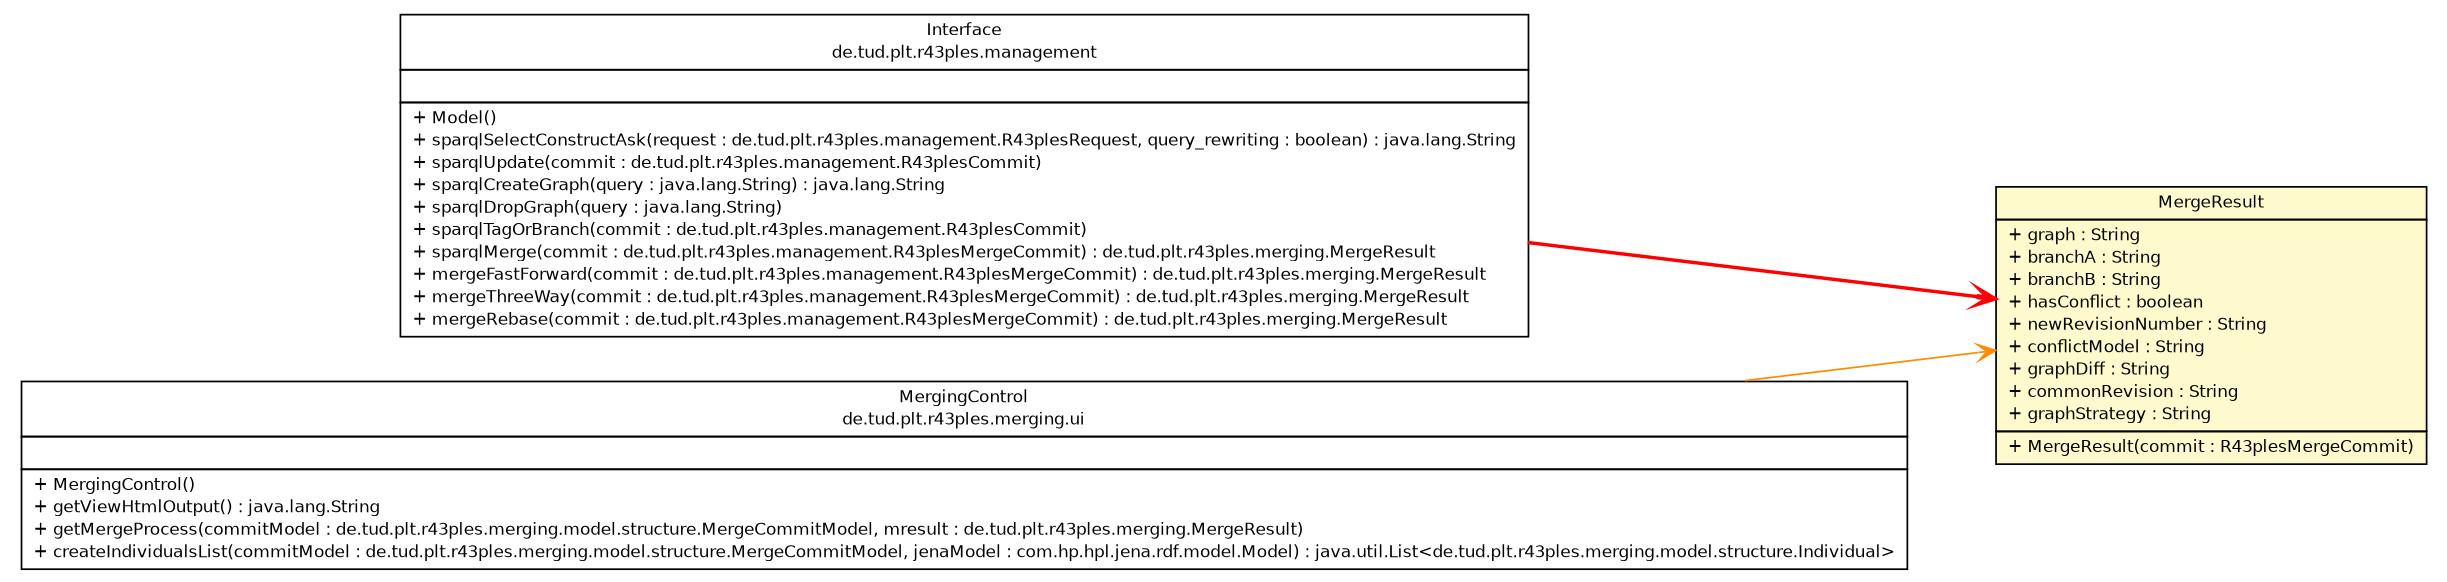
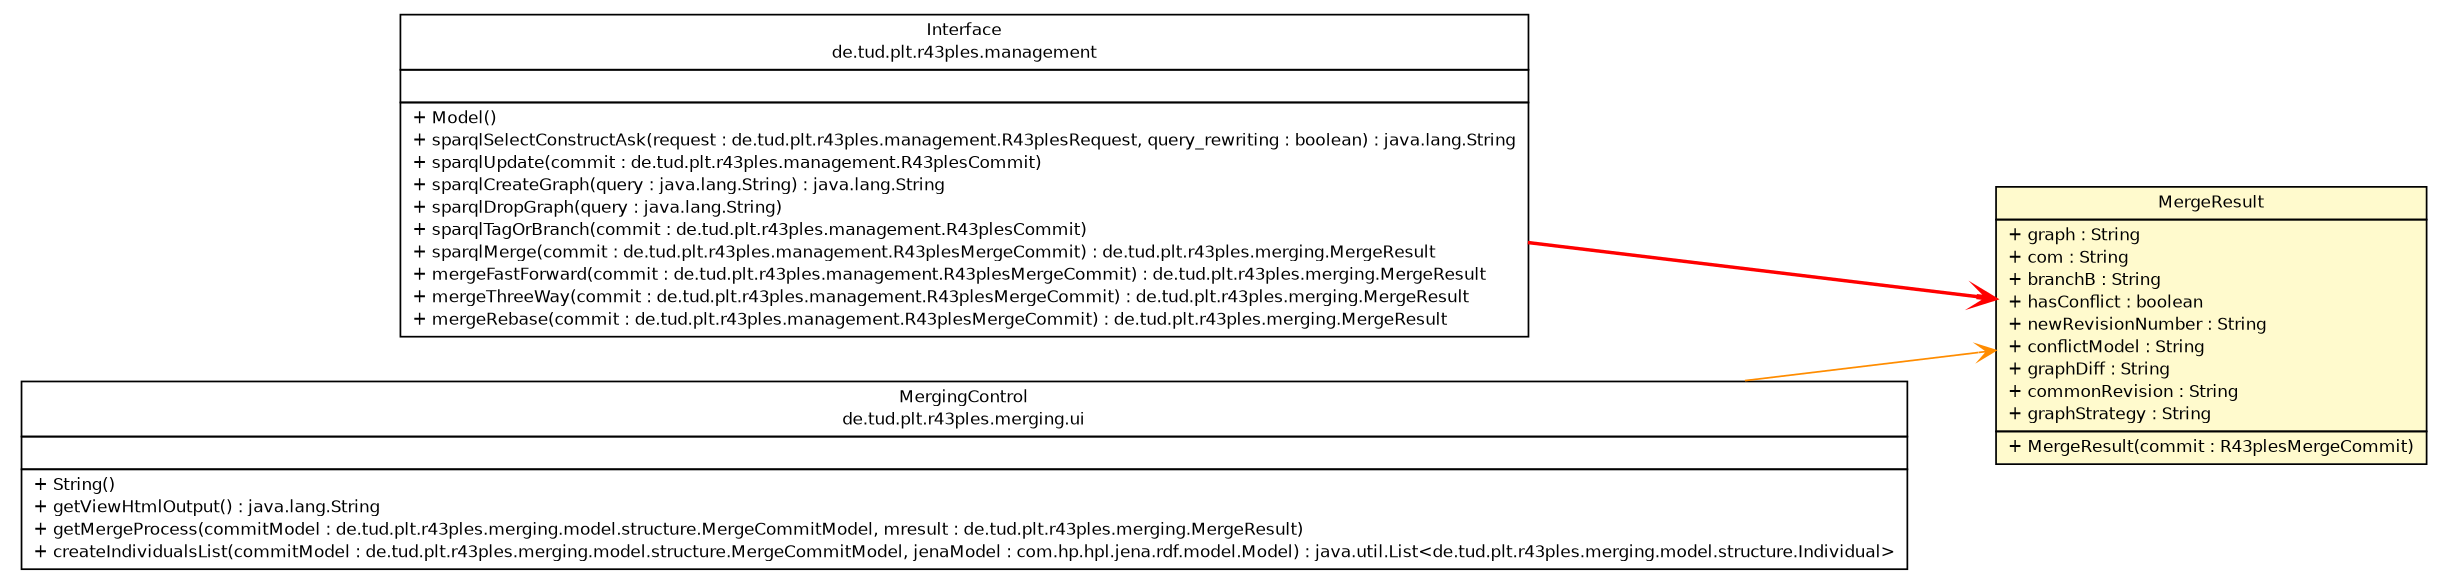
  digraph {
    nodesep=0.25
    rankdir=LR
    ranksep=0.5
    node [fontcolor=black fontname=Helvetica fontsize=10.0 shape=plaintext]
    edge [arrowhead=open fontcolor=black fontname=Helvetica fontsize=10.0 headport=p labelfontname=Helvetica labelfontsize=10 tailport=p]
    n1 [label=<<table title="de.tud.plt.r43ples.management.Interface" border="0" cellborder="1" cellspacing="0" cellpadding="2" port="p" href="../management/Interface.html"> 		<tr><td><table border="0" cellspacing="0" cellpadding="1"> <tr><td align="center" balign="center"> Interface </td></tr> <tr><td align="center" balign="center"> de.tud.plt.r43ples.management </td></tr> 		</table></td></tr> 		<tr><td><table border="0" cellspacing="0" cellpadding="1"> <tr><td align="left" balign="left">  </td></tr> 		</table></td></tr> 		<tr><td><table border="0" cellspacing="0" cellpadding="1"> <tr><td align="left" balign="left"> + Model() </td></tr> <tr><td align="left" balign="left"> + sparqlSelectConstructAsk(request : de.tud.plt.r43ples.management.R43plesRequest, query_rewriting : boolean) : java.lang.String </td></tr> <tr><td align="left" balign="left"> + sparqlUpdate(commit : de.tud.plt.r43ples.management.R43plesCommit) </td></tr> <tr><td align="left" balign="left"> + sparqlCreateGraph(query : java.lang.String) : java.lang.String </td></tr> <tr><td align="left" balign="left"> + sparqlDropGraph(query : java.lang.String) </td></tr> <tr><td align="left" balign="left"> + sparqlTagOrBranch(commit : de.tud.plt.r43ples.management.R43plesCommit) </td></tr> <tr><td align="left" balign="left"> + sparqlMerge(commit : de.tud.plt.r43ples.management.R43plesMergeCommit) : de.tud.plt.r43ples.merging.MergeResult </td></tr> <tr><td align="left" balign="left"> + mergeFastForward(commit : de.tud.plt.r43ples.management.R43plesMergeCommit) : de.tud.plt.r43ples.merging.MergeResult </td></tr> <tr><td align="left" balign="left"> + mergeThreeWay(commit : de.tud.plt.r43ples.management.R43plesMergeCommit) : de.tud.plt.r43ples.merging.MergeResult </td></tr> <tr><td align="left" balign="left"> + mergeRebase(commit : de.tud.plt.r43ples.management.R43plesMergeCommit) : de.tud.plt.r43ples.merging.MergeResult </td></tr> 		</table></td></tr> 		</table>>]
-   n2 [label=<<table title="de.tud.plt.r43ples.merging.MergeResult" border="0" cellborder="1" cellspacing="0" cellpadding="2" port="p" bgcolor="lemonChiffon" href="./MergeResult.html"> 		<tr><td><table border="0" cellspacing="0" cellpadding="1"> <tr><td align="center" balign="center"> MergeResult </td></tr> 		</table></td></tr> 		<tr><td><table border="0" cellspacing="0" cellpadding="1"> <tr><td align="left" balign="left"> + graph : String </td></tr> <tr><td align="left" balign="left"> + branchA : String </td></tr> <tr><td align="left" balign="left"> + branchB : String </td></tr> <tr><td align="left" balign="left"> + hasConflict : boolean </td></tr> <tr><td align="left" balign="left"> + newRevisionNumber : String </td></tr> <tr><td align="left" balign="left"> + conflictModel : String </td></tr> <tr><td align="left" balign="left"> + graphDiff : String </td></tr> <tr><td align="left" balign="left"> + commonRevision : String </td></tr> <tr><td align="left" balign="left"> + graphStrategy : String </td></tr> 		</table></td></tr> 		<tr><td><table border="0" cellspacing="0" cellpadding="1"> <tr><td align="left" balign="left"> + MergeResult(commit : R43plesMergeCommit) </td></tr> 		</table></td></tr> 		</table>>]
-   n3 [label=<<table title="de.tud.plt.r43ples.merging.ui.MergingControl" border="0" cellborder="1" cellspacing="0" cellpadding="2" port="p" href="./ui/MergingControl.html"> 		<tr><td><table border="0" cellspacing="0" cellpadding="1"> <tr><td align="center" balign="center"> MergingControl </td></tr> <tr><td align="center" balign="center"> de.tud.plt.r43ples.merging.ui </td></tr> 		</table></td></tr> 		<tr><td><table border="0" cellspacing="0" cellpadding="1"> <tr><td align="left" balign="left">  </td></tr> 		</table></td></tr> 		<tr><td><table border="0" cellspacing="0" cellpadding="1"> <tr><td align="left" balign="left"> + MergingControl() </td></tr> <tr><td align="left" balign="left"> + getViewHtmlOutput() : java.lang.String </td></tr> <tr><td align="left" balign="left"> + getMergeProcess(commitModel : de.tud.plt.r43ples.merging.model.structure.MergeCommitModel, mresult : de.tud.plt.r43ples.merging.MergeResult) </td></tr> <tr><td align="left" balign="left"> + createIndividualsList(commitModel : de.tud.plt.r43ples.merging.model.structure.MergeCommitModel, jenaModel : com.hp.hpl.jena.rdf.model.Model) : java.util.List&lt;de.tud.plt.r43ples.merging.model.structure.Individual&gt; </td></tr> 		</table></td></tr> 		</table>>]
+   n2 [label=<<table title="de.tud.plt.r43ples.merging.MergeResult" border="0" cellborder="1" cellspacing="0" cellpadding="2" port="p" bgcolor="lemonChiffon" href="./MergeResult.html"> 		<tr><td><table border="0" cellspacing="0" cellpadding="1"> <tr><td align="center" balign="center"> MergeResult </td></tr> 		</table></td></tr> 		<tr><td><table border="0" cellspacing="0" cellpadding="1"> <tr><td align="left" balign="left"> + graph : String </td></tr> <tr><td align="left" balign="left"> + com : String </td></tr> <tr><td align="left" balign="left"> + branchB : String </td></tr> <tr><td align="left" balign="left"> + hasConflict : boolean </td></tr> <tr><td align="left" balign="left"> + newRevisionNumber : String </td></tr> <tr><td align="left" balign="left"> + conflictModel : String </td></tr> <tr><td align="left" balign="left"> + graphDiff : String </td></tr> <tr><td align="left" balign="left"> + commonRevision : String </td></tr> <tr><td align="left" balign="left"> + graphStrategy : String </td></tr> 		</table></td></tr> 		<tr><td><table border="0" cellspacing="0" cellpadding="1"> <tr><td align="left" balign="left"> + MergeResult(commit : R43plesMergeCommit) </td></tr> 		</table></td></tr> 		</table>>]
+   n3 [label=<<table title="de.tud.plt.r43ples.merging.ui.MergingControl" border="0" cellborder="1" cellspacing="0" cellpadding="2" port="p" href="./ui/MergingControl.html"> 		<tr><td><table border="0" cellspacing="0" cellpadding="1"> <tr><td align="center" balign="center"> MergingControl </td></tr> <tr><td align="center" balign="center"> de.tud.plt.r43ples.merging.ui </td></tr> 		</table></td></tr> 		<tr><td><table border="0" cellspacing="0" cellpadding="1"> <tr><td align="left" balign="left">  </td></tr> 		</table></td></tr> 		<tr><td><table border="0" cellspacing="0" cellpadding="1"> <tr><td align="left" balign="left"> + String() </td></tr> <tr><td align="left" balign="left"> + getViewHtmlOutput() : java.lang.String </td></tr> <tr><td align="left" balign="left"> + getMergeProcess(commitModel : de.tud.plt.r43ples.merging.model.structure.MergeCommitModel, mresult : de.tud.plt.r43ples.merging.MergeResult) </td></tr> <tr><td align="left" balign="left"> + createIndividualsList(commitModel : de.tud.plt.r43ples.merging.model.structure.MergeCommitModel, jenaModel : com.hp.hpl.jena.rdf.model.Model) : java.util.List&lt;de.tud.plt.r43ples.merging.model.structure.Individual&gt; </td></tr> 		</table></td></tr> 		</table>>]
    n1 -> n2 [color=red style=bold]
    n3 -> n2 [color=darkorange style=solid]
  }
